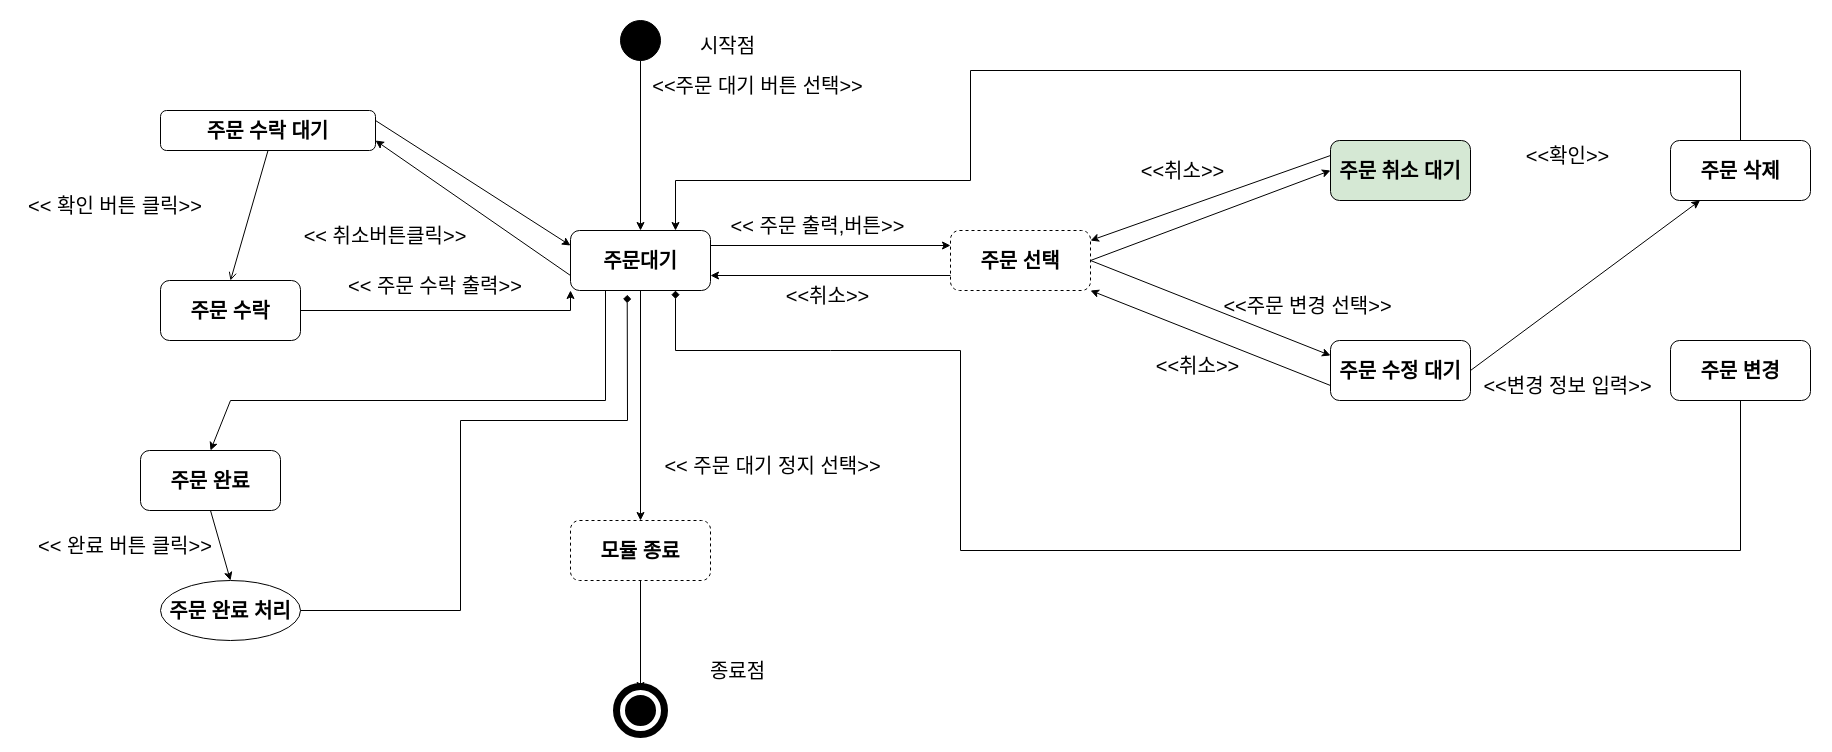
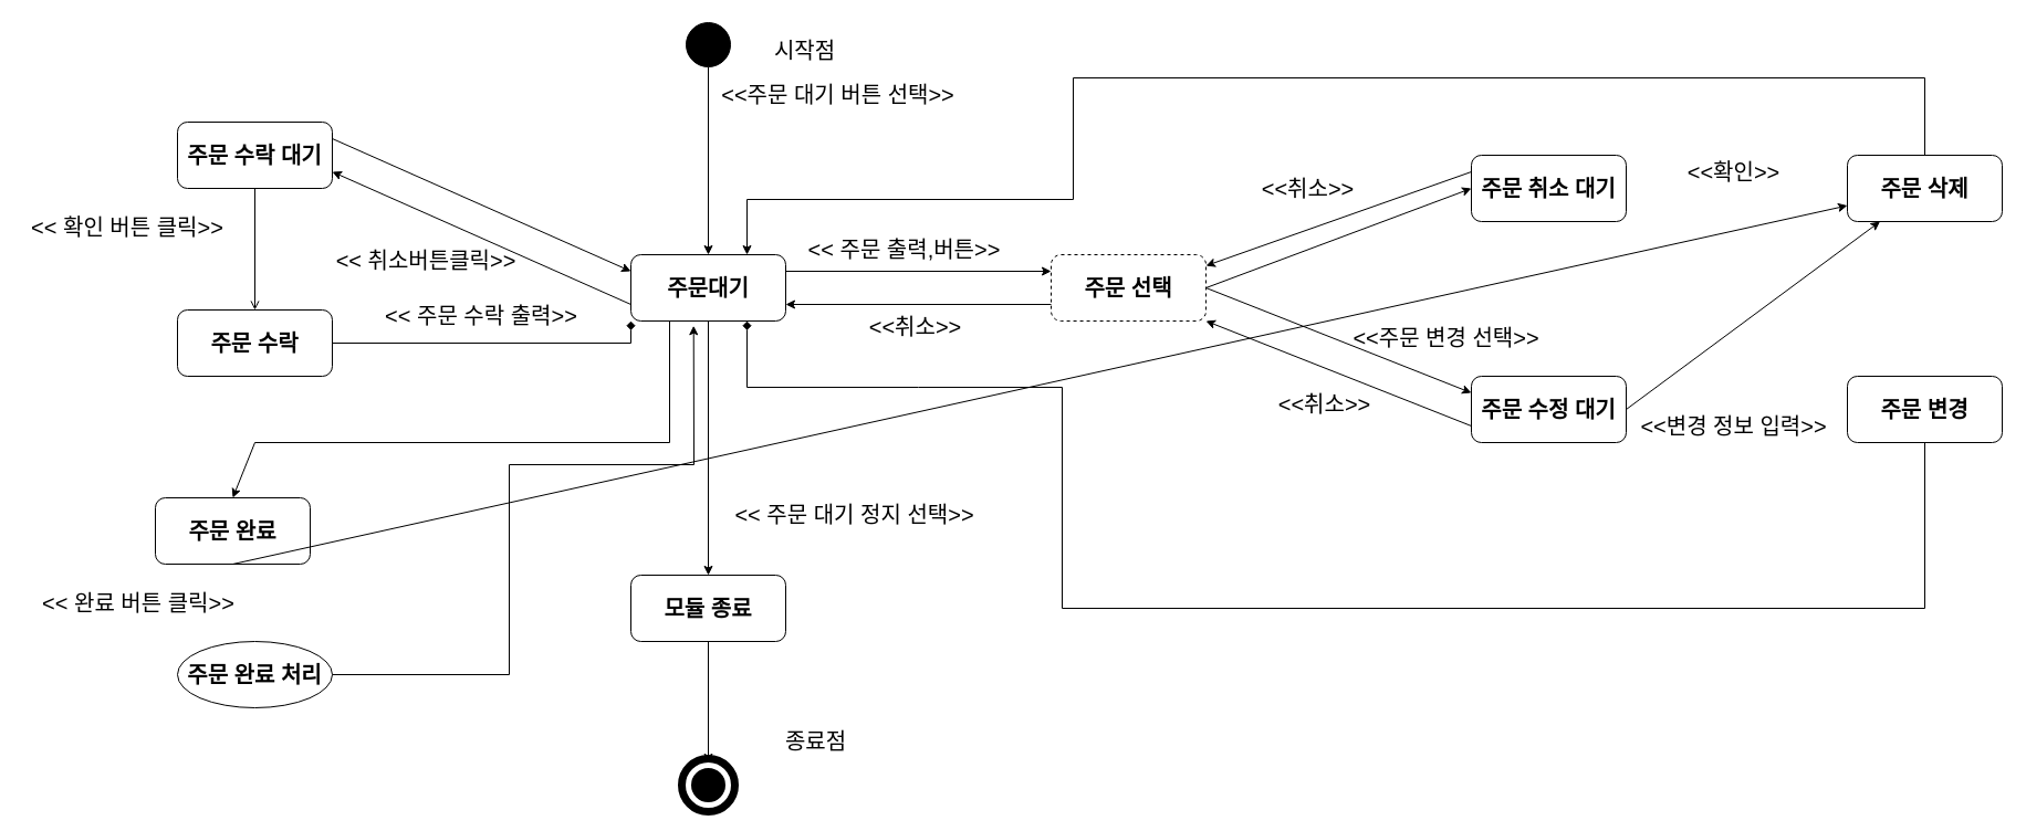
  <mxCell id="0" />
  <mxCell id="1" parent="0" />
  <mxCell id="2" value="&lt;font style=&quot;font-size: 20px;&quot;&gt;&lt;b&gt;주문대기&lt;/b&gt;&lt;/font&gt;" style="rounded=1;whiteSpace=wrap;html=1;" vertex="1" parent="1"><mxGeometry x="570" y="230" width="140" height="60" as="geometry" /></mxCell>
  <mxCell id="3" value="&lt;font style=&quot;font-size: 20px;&quot;&gt;&lt;b&gt;주문 선택&lt;br&gt;&lt;/b&gt;&lt;/font&gt;" style="rounded=1;whiteSpace=wrap;html=1;dashed=1;" vertex="1" parent="1"><mxGeometry x="950" y="230" width="140" height="60" as="geometry" /></mxCell>
- <mxCell id="4" value="&lt;font style=&quot;font-size: 20px;&quot;&gt;&lt;b&gt;주문 취소 대기&lt;br&gt;&lt;/b&gt;&lt;/font&gt;" style="rounded=1;whiteSpace=wrap;html=1;fillColor=#d5e8d4;" vertex="1" parent="1"><mxGeometry x="1330" y="140" width="140" height="60" as="geometry" /></mxCell>
+ <mxCell id="4" value="&lt;font style=&quot;font-size: 20px;&quot;&gt;&lt;b&gt;주문 취소 대기&lt;br&gt;&lt;/b&gt;&lt;/font&gt;" style="rounded=1;whiteSpace=wrap;html=1;" vertex="1" parent="1"><mxGeometry x="1330" y="140" width="140" height="60" as="geometry" /></mxCell>
  <mxCell id="5" value="&lt;font style=&quot;font-size: 20px;&quot;&gt;&lt;b&gt;주문 수정 대기&lt;br&gt;&lt;/b&gt;&lt;/font&gt;" style="rounded=1;whiteSpace=wrap;html=1;" vertex="1" parent="1"><mxGeometry x="1330" y="340" width="140" height="60" as="geometry" /></mxCell>
  <mxCell id="6" value="&lt;font style=&quot;font-size: 20px;&quot;&gt;&lt;b&gt;주문 삭제&lt;br&gt;&lt;/b&gt;&lt;/font&gt;" style="rounded=1;whiteSpace=wrap;html=1;" vertex="1" parent="1"><mxGeometry x="1670" y="140" width="140" height="60" as="geometry" /></mxCell>
  <mxCell id="7" value="&lt;font style=&quot;font-size: 20px;&quot;&gt;&lt;b&gt;주문 변경&lt;br&gt;&lt;/b&gt;&lt;/font&gt;" style="rounded=1;whiteSpace=wrap;html=1;" vertex="1" parent="1"><mxGeometry x="1670" y="340" width="140" height="60" as="geometry" /></mxCell>
- <mxCell id="8" value="&lt;font style=&quot;font-size: 20px;&quot;&gt;&lt;b&gt;주문 수락 대기&lt;/b&gt;&lt;/font&gt;" style="rounded=1;whiteSpace=wrap;html=1;" vertex="1" parent="1"><mxGeometry x="160" y="110" width="215" height="40" as="geometry" /></mxCell>
+ <mxCell id="8" value="&lt;font style=&quot;font-size: 20px;&quot;&gt;&lt;b&gt;주문 수락 대기&lt;/b&gt;&lt;/font&gt;" style="rounded=1;whiteSpace=wrap;html=1;" vertex="1" parent="1"><mxGeometry x="160" y="110" width="140" height="60" as="geometry" /></mxCell>
  <mxCell id="9" value="&lt;font style=&quot;font-size: 20px;&quot;&gt;&lt;b&gt;주문 수락&lt;/b&gt;&lt;/font&gt;" style="rounded=1;whiteSpace=wrap;html=1;" vertex="1" parent="1"><mxGeometry x="160" y="280" width="140" height="60" as="geometry" /></mxCell>
  <mxCell id="10" value="&lt;font style=&quot;font-size: 20px;&quot;&gt;&lt;b&gt;주문 완료&lt;/b&gt;&lt;/font&gt;" style="rounded=1;whiteSpace=wrap;html=1;" vertex="1" parent="1"><mxGeometry x="140" y="450" width="140" height="60" as="geometry" /></mxCell>
  <mxCell id="11" value="&lt;font style=&quot;font-size: 20px;&quot;&gt;&lt;b&gt;주문 완료 처리&lt;/b&gt;&lt;/font&gt;" style="ellipse;whiteSpace=wrap;html=1;" vertex="1" parent="1"><mxGeometry x="160" y="580" width="140" height="60" as="geometry" /></mxCell>
- <mxCell id="12" value="&lt;font style=&quot;font-size: 20px;&quot;&gt;&lt;b&gt;모듈 종료&lt;/b&gt;&lt;/font&gt;" style="rounded=1;whiteSpace=wrap;html=1;dashed=1;" vertex="1" parent="1"><mxGeometry x="570" y="520" width="140" height="60" as="geometry" /></mxCell>
+ <mxCell id="12" value="&lt;font style=&quot;font-size: 20px;&quot;&gt;&lt;b&gt;모듈 종료&lt;/b&gt;&lt;/font&gt;" style="rounded=1;whiteSpace=wrap;html=1;" vertex="1" parent="1"><mxGeometry x="570" y="520" width="140" height="60" as="geometry" /></mxCell>
  <mxCell id="13" value="" style="ellipse;whiteSpace=wrap;html=1;rounded=0;shadow=0;comic=0;labelBackgroundColor=none;strokeWidth=1;fillColor=#000000;fontFamily=Verdana;fontSize=12;align=center;" vertex="1" parent="1"><mxGeometry x="620" y="20" width="40" height="40" as="geometry" /></mxCell>
  <mxCell id="14" value="" style="shape=mxgraph.bpmn.shape;html=1;verticalLabelPosition=bottom;labelBackgroundColor=#ffffff;verticalAlign=top;perimeter=ellipsePerimeter;outline=end;symbol=terminate;rounded=0;shadow=0;comic=0;strokeWidth=5;fontFamily=Verdana;fontSize=12;align=center;points=[[0,0.5,0,0,0],[0.15,0.15,0,0,0],[0.15,0.85,0,0,0],[0.5,0,0,0,0],[0.5,1,0,0,0],[0.7,0.8,0,0,0],[0.85,0.15,0,0,0],[1,0.5,0,0,0]];fillColor=default;perimeterSpacing=0;" vertex="1" parent="1"><mxGeometry x="620" y="690" width="40" height="40" as="geometry" /></mxCell>
  <mxCell id="15" value="" style="endArrow=classic;html=1;rounded=0;fontSize=20;exitX=0.5;exitY=1;exitDx=0;exitDy=0;entryX=0.5;entryY=0;entryDx=0;entryDy=0;" edge="1" parent="1" source="13" target="2"><mxGeometry width="50" height="50" relative="1" as="geometry"><mxPoint x="780" y="450" as="sourcePoint" /><mxPoint x="830" y="400" as="targetPoint" /></mxGeometry></mxCell>
  <mxCell id="16" value="" style="endArrow=classic;html=1;rounded=0;fontSize=20;exitX=0.5;exitY=1;exitDx=0;exitDy=0;entryX=0.5;entryY=0;entryDx=0;entryDy=0;" edge="1" parent="1" source="2" target="12"><mxGeometry width="50" height="50" relative="1" as="geometry"><mxPoint x="780" y="450" as="sourcePoint" /><mxPoint x="830" y="400" as="targetPoint" /></mxGeometry></mxCell>
  <mxCell id="17" value="" style="endArrow=classic;html=1;rounded=0;fontSize=20;exitX=0.5;exitY=1;exitDx=0;exitDy=0;entryX=0.5;entryY=0;entryDx=0;entryDy=0;" edge="1" parent="1" source="12" target="14"><mxGeometry width="50" height="50" relative="1" as="geometry"><mxPoint x="780" y="530" as="sourcePoint" /><mxPoint x="830" y="480" as="targetPoint" /></mxGeometry></mxCell>
  <mxCell id="18" value="" style="endArrow=classic;html=1;rounded=0;fontSize=20;exitX=1;exitY=0.25;exitDx=0;exitDy=0;entryX=0;entryY=0.25;entryDx=0;entryDy=0;" edge="1" parent="1" source="2" target="3"><mxGeometry width="50" height="50" relative="1" as="geometry"><mxPoint x="770" y="450" as="sourcePoint" /><mxPoint x="790" y="250" as="targetPoint" /></mxGeometry></mxCell>
  <mxCell id="19" value="" style="endArrow=classic;html=1;rounded=0;fontSize=20;exitX=0;exitY=0.75;exitDx=0;exitDy=0;entryX=1;entryY=0.75;entryDx=0;entryDy=0;" edge="1" parent="1" source="3" target="2"><mxGeometry width="50" height="50" relative="1" as="geometry"><mxPoint x="810" y="450" as="sourcePoint" /><mxPoint x="860" y="400" as="targetPoint" /></mxGeometry></mxCell>
  <mxCell id="20" value="" style="endArrow=classic;html=1;rounded=0;fontSize=20;entryX=0;entryY=0.5;entryDx=0;entryDy=0;exitX=1;exitY=0.5;exitDx=0;exitDy=0;" edge="1" parent="1" source="3" target="4"><mxGeometry width="50" height="50" relative="1" as="geometry"><mxPoint x="960" y="450" as="sourcePoint" /><mxPoint x="1010" y="400" as="targetPoint" /></mxGeometry></mxCell>
  <mxCell id="21" value="" style="endArrow=classic;html=1;rounded=0;fontSize=20;exitX=1;exitY=0.5;exitDx=0;exitDy=0;entryX=0;entryY=0.25;entryDx=0;entryDy=0;" edge="1" parent="1" source="3" target="5"><mxGeometry width="50" height="50" relative="1" as="geometry"><mxPoint x="960" y="450" as="sourcePoint" /><mxPoint x="1010" y="400" as="targetPoint" /></mxGeometry></mxCell>
  <mxCell id="22" value="" style="endArrow=classic;html=1;rounded=0;fontSize=20;exitX=0;exitY=0.25;exitDx=0;exitDy=0;entryX=1;entryY=0.167;entryDx=0;entryDy=0;entryPerimeter=0;" edge="1" parent="1" source="4" target="3"><mxGeometry width="50" height="50" relative="1" as="geometry"><mxPoint x="960" y="450" as="sourcePoint" /><mxPoint x="1010" y="400" as="targetPoint" /></mxGeometry></mxCell>
  <mxCell id="23" value="" style="endArrow=classic;html=1;rounded=0;fontSize=20;exitX=0;exitY=0.75;exitDx=0;exitDy=0;entryX=1;entryY=1;entryDx=0;entryDy=0;" edge="1" parent="1" source="5" target="3"><mxGeometry width="50" height="50" relative="1" as="geometry"><mxPoint x="960" y="450" as="sourcePoint" /><mxPoint x="1010" y="400" as="targetPoint" /></mxGeometry></mxCell>
  <mxCell id="24" value="" style="endArrow=classic;html=1;rounded=0;fontSize=20;exitX=1;exitY=0.5;exitDx=0;exitDy=0;" edge="1" parent="1" source="5" target="6"><mxGeometry width="50" height="50" relative="1" as="geometry"><mxPoint x="980" y="450" as="sourcePoint" /><mxPoint x="1030" y="400" as="targetPoint" /></mxGeometry></mxCell>
  <mxCell id="25" value="" style="endArrow=classic;html=1;rounded=0;fontSize=20;exitX=0.5;exitY=0;exitDx=0;exitDy=0;entryX=0.75;entryY=0;entryDx=0;entryDy=0;" edge="1" parent="1" source="6" target="2"><mxGeometry width="50" height="50" relative="1" as="geometry"><mxPoint x="830" y="450" as="sourcePoint" /><mxPoint x="880" y="400" as="targetPoint" /><Array as="points"><mxPoint x="1740" y="70" /><mxPoint x="970" y="70" /><mxPoint x="970" y="180" /><mxPoint x="675" y="180" /></Array></mxGeometry></mxCell>
  <mxCell id="26" value="" style="endArrow=diamond;html=1;rounded=0;fontSize=20;exitX=0.5;exitY=1;exitDx=0;exitDy=0;entryX=0.75;entryY=1;entryDx=0;entryDy=0;" edge="1" parent="1" source="7" target="2"><mxGeometry width="50" height="50" relative="1" as="geometry"><mxPoint x="830" y="450" as="sourcePoint" /><mxPoint x="880" y="400" as="targetPoint" /><Array as="points"><mxPoint x="1740" y="550" /><mxPoint x="960" y="550" /><mxPoint x="960" y="350" /><mxPoint x="830" y="350" /><mxPoint x="675" y="350" /></Array></mxGeometry></mxCell>
  <mxCell id="27" value="" style="endArrow=classic;html=1;rounded=0;fontSize=20;exitX=1;exitY=0.25;exitDx=0;exitDy=0;entryX=0;entryY=0.25;entryDx=0;entryDy=0;" edge="1" parent="1" source="8" target="2"><mxGeometry width="50" height="50" relative="1" as="geometry"><mxPoint x="830" y="450" as="sourcePoint" /><mxPoint x="880" y="400" as="targetPoint" /></mxGeometry></mxCell>
  <mxCell id="28" value="" style="endArrow=classic;html=1;rounded=0;fontSize=20;exitX=0;exitY=0.75;exitDx=0;exitDy=0;entryX=1;entryY=0.75;entryDx=0;entryDy=0;" edge="1" parent="1" source="2" target="8"><mxGeometry width="50" height="50" relative="1" as="geometry"><mxPoint x="830" y="450" as="sourcePoint" /><mxPoint x="880" y="400" as="targetPoint" /></mxGeometry></mxCell>
  <mxCell id="29" value="" style="endArrow=open;html=1;rounded=0;fontSize=20;exitX=0.5;exitY=1;exitDx=0;exitDy=0;entryX=0.5;entryY=0;entryDx=0;entryDy=0;" edge="1" parent="1" source="8" target="9"><mxGeometry width="50" height="50" relative="1" as="geometry"><mxPoint x="750" y="380" as="sourcePoint" /><mxPoint x="230" y="250" as="targetPoint" /></mxGeometry></mxCell>
- <mxCell id="30" value="" style="endArrow=classic;html=1;rounded=0;fontSize=20;exitX=1;exitY=0.5;exitDx=0;exitDy=0;entryX=0;entryY=1;entryDx=0;entryDy=0;" edge="1" parent="1" source="9" target="2"><mxGeometry width="50" height="50" relative="1" as="geometry"><mxPoint x="830" y="450" as="sourcePoint" /><mxPoint x="880" y="400" as="targetPoint" /><Array as="points"><mxPoint x="570" y="310" /></Array></mxGeometry></mxCell>
+ <mxCell id="30" value="" style="endArrow=diamond;html=1;rounded=0;fontSize=20;exitX=1;exitY=0.5;exitDx=0;exitDy=0;entryX=0;entryY=1;entryDx=0;entryDy=0;" edge="1" parent="1" source="9" target="2"><mxGeometry width="50" height="50" relative="1" as="geometry"><mxPoint x="830" y="450" as="sourcePoint" /><mxPoint x="880" y="400" as="targetPoint" /><Array as="points"><mxPoint x="570" y="310" /></Array></mxGeometry></mxCell>
  <mxCell id="31" value="" style="endArrow=classic;html=1;rounded=0;fontSize=20;exitX=0.25;exitY=1;exitDx=0;exitDy=0;entryX=0.5;entryY=0;entryDx=0;entryDy=0;" edge="1" parent="1" source="2" target="10"><mxGeometry width="50" height="50" relative="1" as="geometry"><mxPoint x="830" y="450" as="sourcePoint" /><mxPoint x="880" y="400" as="targetPoint" /><Array as="points"><mxPoint x="605" y="400" /><mxPoint x="230" y="400" /></Array></mxGeometry></mxCell>
- <mxCell id="32" value="" style="endArrow=classic;html=1;rounded=0;fontSize=20;exitX=0.5;exitY=1;exitDx=0;exitDy=0;entryX=0.5;entryY=0;entryDx=0;entryDy=0;" edge="1" parent="1" source="10" target="11"><mxGeometry width="50" height="50" relative="1" as="geometry"><mxPoint x="750" y="450" as="sourcePoint" /><mxPoint x="800" y="400" as="targetPoint" /></mxGeometry></mxCell>
- <mxCell id="33" value="" style="endArrow=diamond;html=1;rounded=0;fontSize=20;exitX=1;exitY=0.5;exitDx=0;exitDy=0;entryX=0.405;entryY=1.071;entryDx=0;entryDy=0;entryPerimeter=0;" edge="1" parent="1" source="11" target="2"><mxGeometry width="50" height="50" relative="1" as="geometry"><mxPoint x="830" y="450" as="sourcePoint" /><mxPoint x="880" y="400" as="targetPoint" /><Array as="points"><mxPoint x="460" y="610" /><mxPoint x="460" y="420" /><mxPoint x="627" y="420" /></Array></mxGeometry></mxCell>
+ <mxCell id="32" value="" style="endArrow=classic;html=1;rounded=0;fontSize=20;exitX=0.5;exitY=1;exitDx=0;exitDy=0;" edge="1" parent="1" source="10" target="6"><mxGeometry width="50" height="50" relative="1" as="geometry"><mxPoint x="750" y="450" as="sourcePoint" /><mxPoint x="800" y="400" as="targetPoint" /></mxGeometry></mxCell>
+ <mxCell id="33" value="" style="endArrow=classic;html=1;rounded=0;fontSize=20;exitX=1;exitY=0.5;exitDx=0;exitDy=0;entryX=0.405;entryY=1.071;entryDx=0;entryDy=0;entryPerimeter=0;" edge="1" parent="1" source="11" target="2"><mxGeometry width="50" height="50" relative="1" as="geometry"><mxPoint x="830" y="450" as="sourcePoint" /><mxPoint x="880" y="400" as="targetPoint" /><Array as="points"><mxPoint x="460" y="610" /><mxPoint x="460" y="420" /><mxPoint x="627" y="420" /></Array></mxGeometry></mxCell>
  <mxCell id="34" value="&amp;lt;&amp;lt; 취소버튼클릭&amp;gt;&amp;gt;" style="text;html=1;strokeColor=none;fillColor=none;align=center;verticalAlign=middle;whiteSpace=wrap;rounded=0;fontSize=20;" vertex="1" parent="1"><mxGeometry x="290" y="220" width="190" height="30" as="geometry" /></mxCell>
  <mxCell id="35" value="&amp;lt;&amp;lt; 확인 버튼 클릭&amp;gt;&amp;gt;" style="text;html=1;strokeColor=none;fillColor=none;align=center;verticalAlign=middle;whiteSpace=wrap;rounded=0;fontSize=20;" vertex="1" parent="1"><mxGeometry x="20" y="190" width="190" height="30" as="geometry" /></mxCell>
  <mxCell id="36" value="&amp;lt;&amp;lt; 주문 수락 출력&amp;gt;&amp;gt;" style="text;html=1;strokeColor=none;fillColor=none;align=center;verticalAlign=middle;whiteSpace=wrap;rounded=0;fontSize=20;" vertex="1" parent="1"><mxGeometry x="340" y="270" width="190" height="30" as="geometry" /></mxCell>
  <mxCell id="37" value="&amp;lt;&amp;lt; 완료 버튼 클릭&amp;gt;&amp;gt;" style="text;html=1;strokeColor=none;fillColor=none;align=center;verticalAlign=middle;whiteSpace=wrap;rounded=0;fontSize=20;" vertex="1" parent="1"><mxGeometry x="30" y="530" width="190" height="30" as="geometry" /></mxCell>
  <mxCell id="38" value="&amp;lt;&amp;lt; 주문 대기 정지 선택&amp;gt;&amp;gt;" style="text;html=1;strokeColor=none;fillColor=none;align=center;verticalAlign=middle;whiteSpace=wrap;rounded=0;fontSize=20;" vertex="1" parent="1"><mxGeometry x="655" y="450" width="235" height="30" as="geometry" /></mxCell>
  <mxCell id="39" value="종료점" style="text;html=1;strokeColor=none;fillColor=none;align=center;verticalAlign=middle;whiteSpace=wrap;rounded=0;fontSize=20;" vertex="1" parent="1"><mxGeometry x="670" y="655" width="135" height="30" as="geometry" /></mxCell>
  <mxCell id="40" value="시작점" style="text;html=1;strokeColor=none;fillColor=none;align=center;verticalAlign=middle;whiteSpace=wrap;rounded=0;fontSize=20;" vertex="1" parent="1"><mxGeometry x="610" y="30" width="235" height="30" as="geometry" /></mxCell>
  <mxCell id="41" value="&amp;lt;&amp;lt; 주문 출력,버튼&amp;gt;&amp;gt;" style="text;html=1;strokeColor=none;fillColor=none;align=center;verticalAlign=middle;whiteSpace=wrap;rounded=0;fontSize=20;" vertex="1" parent="1"><mxGeometry x="700" y="210" width="235" height="30" as="geometry" /></mxCell>
  <mxCell id="42" value="&amp;lt;&amp;lt;취소&amp;gt;&amp;gt;" style="text;html=1;strokeColor=none;fillColor=none;align=center;verticalAlign=middle;whiteSpace=wrap;rounded=0;fontSize=20;" vertex="1" parent="1"><mxGeometry x="710" y="280" width="235" height="30" as="geometry" /></mxCell>
  <mxCell id="43" value="&amp;lt;&amp;lt;취소&amp;gt;&amp;gt;" style="text;html=1;strokeColor=none;fillColor=none;align=center;verticalAlign=middle;whiteSpace=wrap;rounded=0;fontSize=20;" vertex="1" parent="1"><mxGeometry x="1065" y="155" width="235" height="30" as="geometry" /></mxCell>
  <mxCell id="44" value="&amp;lt;&amp;lt;주문 변경 선택&amp;gt;&amp;gt;" style="text;html=1;strokeColor=none;fillColor=none;align=center;verticalAlign=middle;whiteSpace=wrap;rounded=0;fontSize=20;" vertex="1" parent="1"><mxGeometry x="1190" y="290" width="235" height="30" as="geometry" /></mxCell>
  <mxCell id="45" value="&amp;lt;&amp;lt;취소&amp;gt;&amp;gt;" style="text;html=1;strokeColor=none;fillColor=none;align=center;verticalAlign=middle;whiteSpace=wrap;rounded=0;fontSize=20;" vertex="1" parent="1"><mxGeometry x="1080" y="350" width="235" height="30" as="geometry" /></mxCell>
  <mxCell id="46" value="&amp;lt;&amp;lt;확인&amp;gt;&amp;gt;" style="text;html=1;strokeColor=none;fillColor=none;align=center;verticalAlign=middle;whiteSpace=wrap;rounded=0;fontSize=20;" vertex="1" parent="1"><mxGeometry x="1450" y="140" width="235" height="30" as="geometry" /></mxCell>
  <mxCell id="47" value="&amp;lt;&amp;lt;변경 정보 입력&amp;gt;&amp;gt;" style="text;html=1;strokeColor=none;fillColor=none;align=center;verticalAlign=middle;whiteSpace=wrap;rounded=0;fontSize=20;" vertex="1" parent="1"><mxGeometry x="1450" y="370" width="235" height="30" as="geometry" /></mxCell>
  <mxCell id="48" value="&amp;lt;&amp;lt;주문 대기 버튼 선택&amp;gt;&amp;gt;" style="text;html=1;strokeColor=none;fillColor=none;align=center;verticalAlign=middle;whiteSpace=wrap;rounded=0;fontSize=20;" vertex="1" parent="1"><mxGeometry x="640" y="70" width="235" height="30" as="geometry" /></mxCell>
